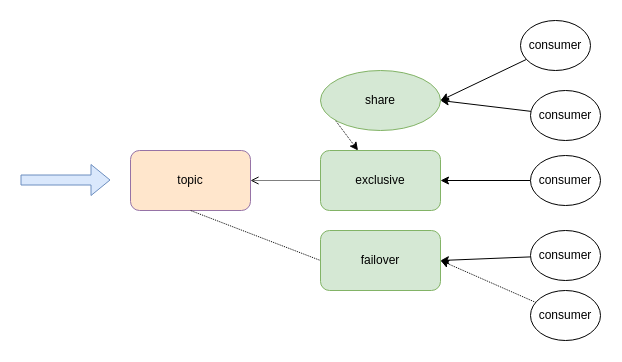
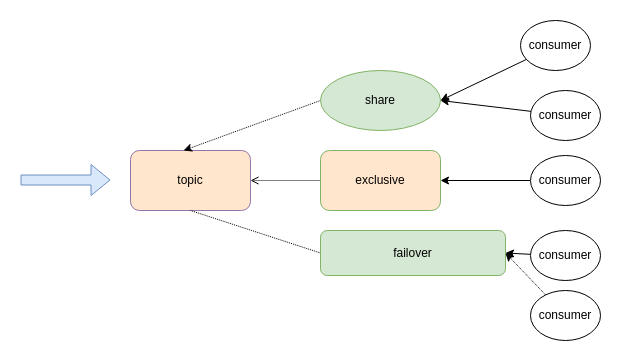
  <mxCell id="0" />
  <mxCell id="1" parent="0" />
  <mxCell id="2" value="topic" style="rounded=1;whiteSpace=wrap;html=1;fillColor=#ffe6cc;strokeColor=#9673a6;" vertex="1" parent="1"><mxGeometry x="130" y="150" width="120" height="60" as="geometry" /></mxCell>
- <mxCell id="3" style="edgeStyle=none;rounded=0;orthogonalLoop=1;jettySize=auto;html=1;exitX=0;exitY=0.5;exitDx=0;exitDy=0;dashed=1;dashPattern=1 1;" edge="1" parent="1" source="4" target="6"><mxGeometry relative="1" as="geometry" /></mxCell>
+ <mxCell id="3" style="edgeStyle=none;rounded=0;orthogonalLoop=1;jettySize=auto;html=1;exitX=0;exitY=0.5;exitDx=0;exitDy=0;entryX=0.442;entryY=0;entryDx=0;entryDy=0;entryPerimeter=0;dashed=1;dashPattern=1 1;" edge="1" parent="1" source="4" target="2"><mxGeometry relative="1" as="geometry" /></mxCell>
  <mxCell id="4" value="share" style="ellipse;whiteSpace=wrap;html=1;fillColor=#d5e8d4;strokeColor=#82b366;" vertex="1" parent="1"><mxGeometry x="320" y="70" width="120" height="60" as="geometry" /></mxCell>
  <mxCell id="5" style="edgeStyle=none;rounded=0;orthogonalLoop=1;jettySize=auto;html=1;dashed=1;dashPattern=1 1;endArrow=open;" edge="1" parent="1" source="6" target="2"><mxGeometry relative="1" as="geometry" /></mxCell>
- <mxCell id="6" value="exclusive" style="rounded=1;whiteSpace=wrap;html=1;fillColor=#d5e8d4;strokeColor=#82b366;" vertex="1" parent="1"><mxGeometry x="320" y="150" width="120" height="60" as="geometry" /></mxCell>
+ <mxCell id="6" value="exclusive" style="rounded=1;whiteSpace=wrap;html=1;fillColor=#ffe6cc;strokeColor=#82b366;" vertex="1" parent="1"><mxGeometry x="320" y="150" width="120" height="60" as="geometry" /></mxCell>
  <mxCell id="7" style="edgeStyle=none;rounded=0;orthogonalLoop=1;jettySize=auto;html=1;exitX=0;exitY=0.5;exitDx=0;exitDy=0;entryX=0.5;entryY=1;entryDx=0;entryDy=0;dashed=1;dashPattern=1 1;endArrow=none;" edge="1" parent="1" source="8" target="2"><mxGeometry relative="1" as="geometry" /></mxCell>
- <mxCell id="8" value="failover" style="rounded=1;whiteSpace=wrap;html=1;fillColor=#d5e8d4;strokeColor=#82b366;" vertex="1" parent="1"><mxGeometry x="320" y="230" width="120" height="60" as="geometry" /></mxCell>
+ <mxCell id="8" value="failover" style="rounded=1;whiteSpace=wrap;html=1;fillColor=#d5e8d4;strokeColor=#82b366;" vertex="1" parent="1"><mxGeometry x="320" y="230" width="185" height="45" as="geometry" /></mxCell>
  <mxCell id="9" style="rounded=0;orthogonalLoop=1;jettySize=auto;html=1;entryX=1;entryY=0.5;entryDx=0;entryDy=0;" edge="1" parent="1" source="10" target="4"><mxGeometry relative="1" as="geometry" /></mxCell>
  <mxCell id="10" value="consumer" style="ellipse;whiteSpace=wrap;html=1;" vertex="1" parent="1"><mxGeometry x="520" y="20" width="70" height="50" as="geometry" /></mxCell>
  <mxCell id="11" style="edgeStyle=none;rounded=0;orthogonalLoop=1;jettySize=auto;html=1;entryX=1;entryY=0.5;entryDx=0;entryDy=0;" edge="1" parent="1" source="12" target="4"><mxGeometry relative="1" as="geometry" /></mxCell>
  <mxCell id="12" value="consumer" style="ellipse;whiteSpace=wrap;html=1;" vertex="1" parent="1"><mxGeometry x="530" y="90" width="70" height="50" as="geometry" /></mxCell>
  <mxCell id="13" style="edgeStyle=none;rounded=0;orthogonalLoop=1;jettySize=auto;html=1;entryX=1;entryY=0.5;entryDx=0;entryDy=0;" edge="1" parent="1" source="14" target="6"><mxGeometry relative="1" as="geometry" /></mxCell>
  <mxCell id="14" value="consumer" style="ellipse;whiteSpace=wrap;html=1;" vertex="1" parent="1"><mxGeometry x="530" y="155" width="70" height="50" as="geometry" /></mxCell>
  <mxCell id="15" style="edgeStyle=none;rounded=0;orthogonalLoop=1;jettySize=auto;html=1;entryX=1;entryY=0.5;entryDx=0;entryDy=0;" edge="1" parent="1" source="16" target="8"><mxGeometry relative="1" as="geometry" /></mxCell>
  <mxCell id="16" value="consumer" style="ellipse;whiteSpace=wrap;html=1;" vertex="1" parent="1"><mxGeometry x="530" y="230" width="70" height="50" as="geometry" /></mxCell>
  <mxCell id="17" style="edgeStyle=none;rounded=0;orthogonalLoop=1;jettySize=auto;html=1;entryX=1;entryY=0.5;entryDx=0;entryDy=0;dashed=1;dashPattern=1 1;" edge="1" parent="1" source="18" target="8"><mxGeometry relative="1" as="geometry" /></mxCell>
  <mxCell id="18" value="consumer" style="ellipse;whiteSpace=wrap;html=1;" vertex="1" parent="1"><mxGeometry x="530" y="290" width="70" height="50" as="geometry" /></mxCell>
  <mxCell id="19" value="" style="shape=flexArrow;endArrow=classic;html=1;fillColor=#dae8fc;strokeColor=#6c8ebf;" edge="1" parent="1"><mxGeometry width="50" height="50" relative="1" as="geometry"><mxPoint x="20" y="179.5" as="sourcePoint" /><mxPoint x="110" y="179.5" as="targetPoint" /></mxGeometry></mxCell>
